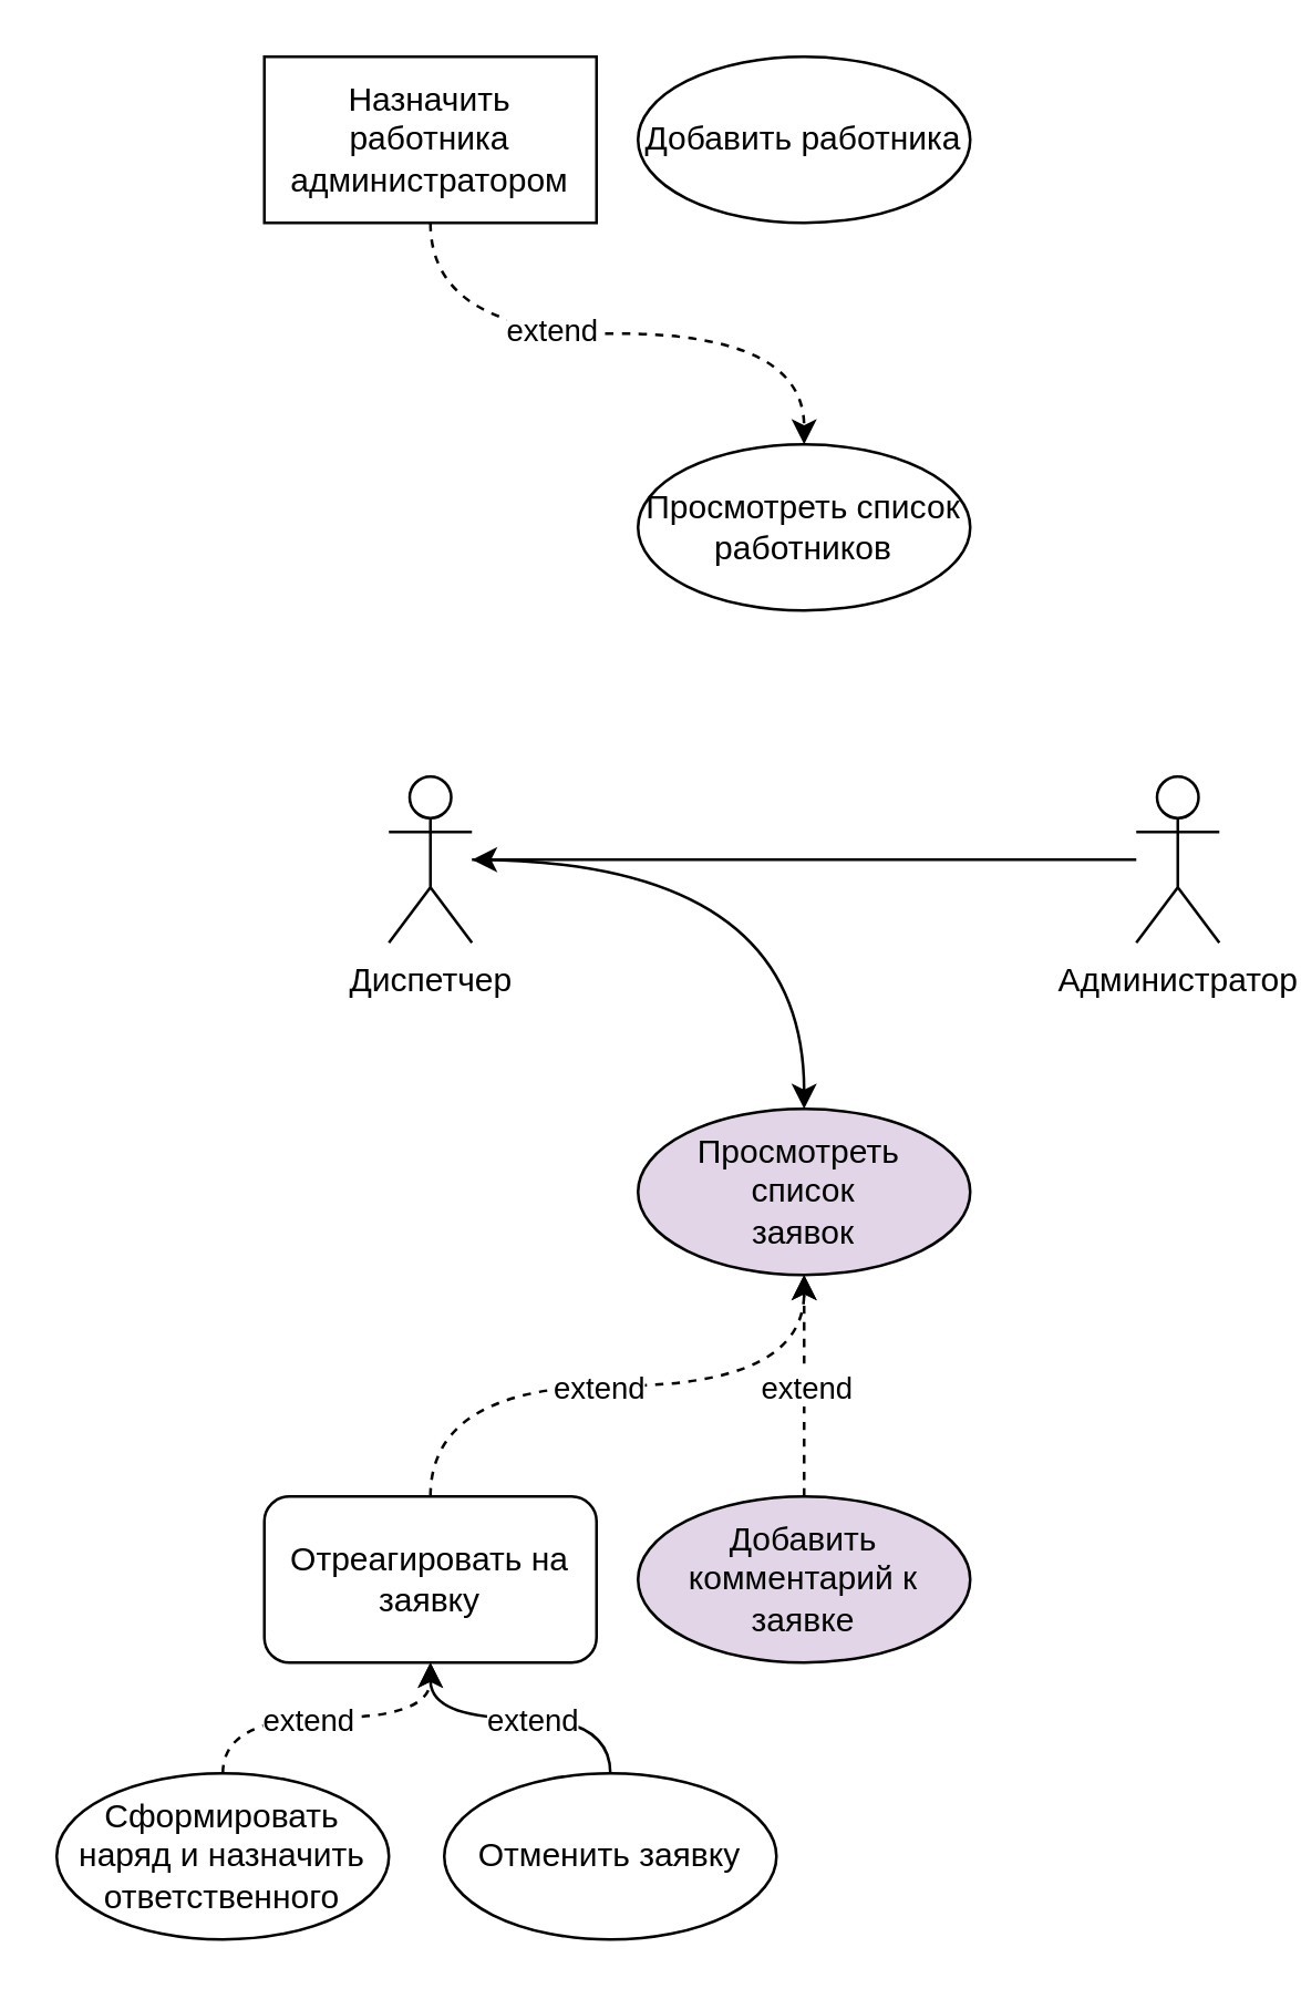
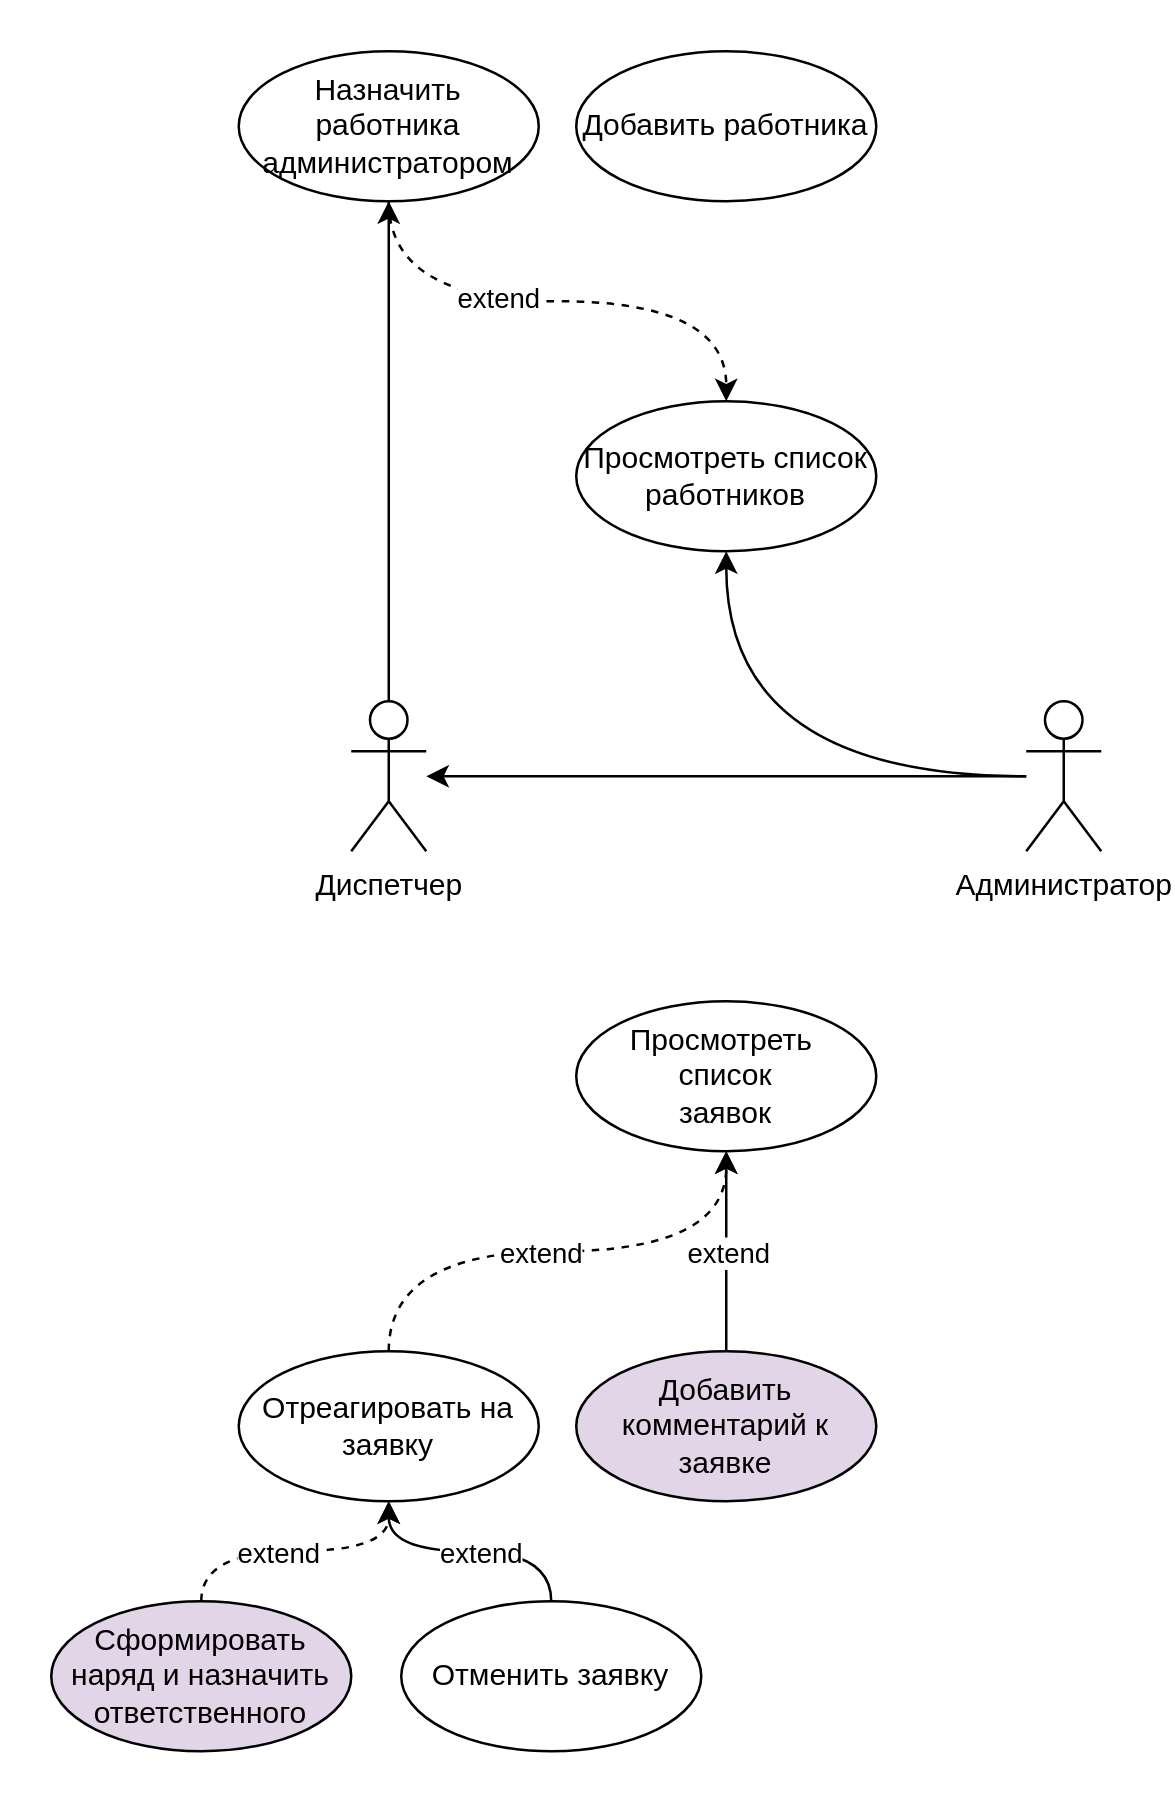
  <mxCell id="0" />
  <mxCell id="1" parent="0" />
- <mxCell id="2" value="" style="edgeStyle=orthogonalEdgeStyle;orthogonalLoop=1;jettySize=auto;html=1;curved=1;" edge="1" parent="1" source="3" target="6"><mxGeometry relative="1" as="geometry" /></mxCell>
+ <mxCell id="2" value="" style="edgeStyle=orthogonalEdgeStyle;orthogonalLoop=1;jettySize=auto;html=1;curved=1;" edge="1" parent="1" source="3" target="22"><mxGeometry relative="1" as="geometry" /></mxCell>
  <mxCell id="3" value="Диспетчер" style="shape=umlActor;verticalLabelPosition=bottom;verticalAlign=top;html=1;outlineConnect=0;" vertex="1" parent="1"><mxGeometry x="140" y="280" width="30" height="60" as="geometry" /></mxCell>
- <mxCell id="4" value="" style="edgeStyle=orthogonalEdgeStyle;curved=1;orthogonalLoop=1;jettySize=auto;html=1;dashed=1;" edge="1" parent="1" source="7" target="6"><mxGeometry relative="1" as="geometry" /></mxCell>
+ <mxCell id="4" value="" style="edgeStyle=orthogonalEdgeStyle;curved=1;orthogonalLoop=1;jettySize=auto;html=1;dashed=0;" edge="1" parent="1" source="7" target="6"><mxGeometry relative="1" as="geometry" /></mxCell>
  <mxCell id="5" value="extend" style="edgeLabel;html=1;align=center;verticalAlign=middle;resizable=0;points=[];" vertex="1" connectable="0" parent="4"><mxGeometry x="0.202" y="1" relative="1" as="geometry"><mxPoint x="1" y="8" as="offset" /></mxGeometry></mxCell>
- <mxCell id="6" value="Просмотреть&amp;nbsp;&lt;br&gt;список&lt;br&gt;заявок" style="ellipse;whiteSpace=wrap;html=1;verticalAlign=middle;fillColor=#e1d5e7;" vertex="1" parent="1"><mxGeometry x="230" y="400" width="120" height="60" as="geometry" /></mxCell>
+ <mxCell id="6" value="Просмотреть&amp;nbsp;&lt;br&gt;список&lt;br&gt;заявок" style="ellipse;whiteSpace=wrap;html=1;verticalAlign=middle;" vertex="1" parent="1"><mxGeometry x="230" y="400" width="120" height="60" as="geometry" /></mxCell>
  <mxCell id="7" value="Добавить комментарий к заявке" style="ellipse;whiteSpace=wrap;html=1;verticalAlign=middle;fillColor=#e1d5e7;" vertex="1" parent="1"><mxGeometry x="230" y="540" width="120" height="60" as="geometry" /></mxCell>
  <mxCell id="8" style="edgeStyle=orthogonalEdgeStyle;curved=1;orthogonalLoop=1;jettySize=auto;html=1;exitX=0.5;exitY=0;exitDx=0;exitDy=0;entryX=0.5;entryY=1;entryDx=0;entryDy=0;dashed=1;" edge="1" parent="1" source="10" target="13"><mxGeometry relative="1" as="geometry" /></mxCell>
  <mxCell id="9" value="extend" style="edgeLabel;html=1;align=center;verticalAlign=middle;resizable=0;points=[];" vertex="1" connectable="0" parent="8"><mxGeometry x="0.076" relative="1" as="geometry"><mxPoint x="-12" as="offset" /></mxGeometry></mxCell>
- <mxCell id="10" value="Сформировать наряд и назначить ответственного" style="ellipse;whiteSpace=wrap;html=1;verticalAlign=middle;" vertex="1" parent="1"><mxGeometry x="20" y="640" width="120" height="60" as="geometry" /></mxCell>
+ <mxCell id="10" value="Сформировать наряд и назначить ответственного" style="ellipse;whiteSpace=wrap;html=1;verticalAlign=middle;fillColor=#e1d5e7;" vertex="1" parent="1"><mxGeometry x="20" y="640" width="120" height="60" as="geometry" /></mxCell>
  <mxCell id="11" value="" style="edgeStyle=orthogonalEdgeStyle;curved=1;orthogonalLoop=1;jettySize=auto;html=1;dashed=1;" edge="1" parent="1" source="13"><mxGeometry relative="1" as="geometry"><mxPoint x="290" y="460" as="targetPoint" /><Array as="points"><mxPoint x="155" y="500" /><mxPoint x="290" y="500" /></Array></mxGeometry></mxCell>
  <mxCell id="12" value="extend" style="edgeLabel;html=1;align=center;verticalAlign=middle;resizable=0;points=[];" vertex="1" connectable="0" parent="11"><mxGeometry x="0.202" y="1" relative="1" as="geometry"><mxPoint x="-29" y="1" as="offset" /></mxGeometry></mxCell>
- <mxCell id="13" value="Отреагировать на заявку" style="whiteSpace=wrap;html=1;verticalAlign=middle;rounded=1;" vertex="1" parent="1"><mxGeometry x="95" y="540" width="120" height="60" as="geometry" /></mxCell>
+ <mxCell id="13" value="Отреагировать на заявку" style="ellipse;whiteSpace=wrap;html=1;verticalAlign=middle;" vertex="1" parent="1"><mxGeometry x="95" y="540" width="120" height="60" as="geometry" /></mxCell>
  <mxCell id="14" style="edgeStyle=orthogonalEdgeStyle;curved=1;orthogonalLoop=1;jettySize=auto;html=1;exitX=0.5;exitY=0;exitDx=0;exitDy=0;entryX=0.5;entryY=1;entryDx=0;entryDy=0;dashed=0;" edge="1" parent="1" source="16" target="13"><mxGeometry relative="1" as="geometry"><mxPoint x="295" y="610" as="targetPoint" /></mxGeometry></mxCell>
  <mxCell id="15" value="extend" style="edgeLabel;html=1;align=center;verticalAlign=middle;resizable=0;points=[];" vertex="1" connectable="0" parent="14"><mxGeometry x="0.076" relative="1" as="geometry"><mxPoint x="7" as="offset" /></mxGeometry></mxCell>
  <mxCell id="16" value="Отменить заявку" style="ellipse;whiteSpace=wrap;html=1;verticalAlign=middle;" vertex="1" parent="1"><mxGeometry x="160" y="640" width="120" height="60" as="geometry" /></mxCell>
+ <mxCell id="17" style="edgeStyle=orthogonalEdgeStyle;curved=1;orthogonalLoop=1;jettySize=auto;html=1;entryX=0.5;entryY=1;entryDx=0;entryDy=0;" edge="1" parent="1" source="18" target="20"><mxGeometry relative="1" as="geometry"><mxPoint x="290" y="220" as="targetPoint" /></mxGeometry></mxCell>
  <mxCell id="18" value="Администратор" style="shape=umlActor;verticalLabelPosition=bottom;verticalAlign=top;html=1;outlineConnect=0;" vertex="1" parent="1"><mxGeometry x="410" y="280" width="30" height="60" as="geometry" /></mxCell>
  <mxCell id="19" value="" style="edgeStyle=orthogonalEdgeStyle;orthogonalLoop=1;jettySize=auto;html=1;curved=1;" edge="1" parent="1" source="18" target="3"><mxGeometry relative="1" as="geometry"><mxPoint x="220" y="220" as="sourcePoint" /><mxPoint x="340" y="310" as="targetPoint" /></mxGeometry></mxCell>
  <mxCell id="20" value="Просмотреть список работников" style="ellipse;whiteSpace=wrap;html=1;verticalAlign=middle;" vertex="1" parent="1"><mxGeometry x="230" y="160" width="120" height="60" as="geometry" /></mxCell>
  <mxCell id="21" value="Добавить работника" style="ellipse;whiteSpace=wrap;html=1;verticalAlign=middle;" vertex="1" parent="1"><mxGeometry x="230" y="20" width="120" height="60" as="geometry" /></mxCell>
- <mxCell id="22" value="Назначить работника администратором" style="whiteSpace=wrap;html=1;verticalAlign=middle;rounded=0;" vertex="1" parent="1"><mxGeometry x="95" y="20" width="120" height="60" as="geometry" /></mxCell>
+ <mxCell id="22" value="Назначить работника администратором" style="ellipse;whiteSpace=wrap;html=1;verticalAlign=middle;" vertex="1" parent="1"><mxGeometry x="95" y="20" width="120" height="60" as="geometry" /></mxCell>
  <mxCell id="23" value="" style="edgeStyle=orthogonalEdgeStyle;curved=1;orthogonalLoop=1;jettySize=auto;html=1;dashed=1;exitX=0.5;exitY=1;exitDx=0;exitDy=0;entryX=0.5;entryY=0;entryDx=0;entryDy=0;" edge="1" parent="1" source="22" target="20"><mxGeometry relative="1" as="geometry"><mxPoint x="154.66" y="90" as="sourcePoint" /><mxPoint x="154.66" y="170" as="targetPoint" /></mxGeometry></mxCell>
  <mxCell id="24" value="extend" style="edgeLabel;html=1;align=center;verticalAlign=middle;resizable=0;points=[];" vertex="1" connectable="0" parent="23"><mxGeometry x="-0.232" y="2" relative="1" as="geometry"><mxPoint as="offset" /></mxGeometry></mxCell>
